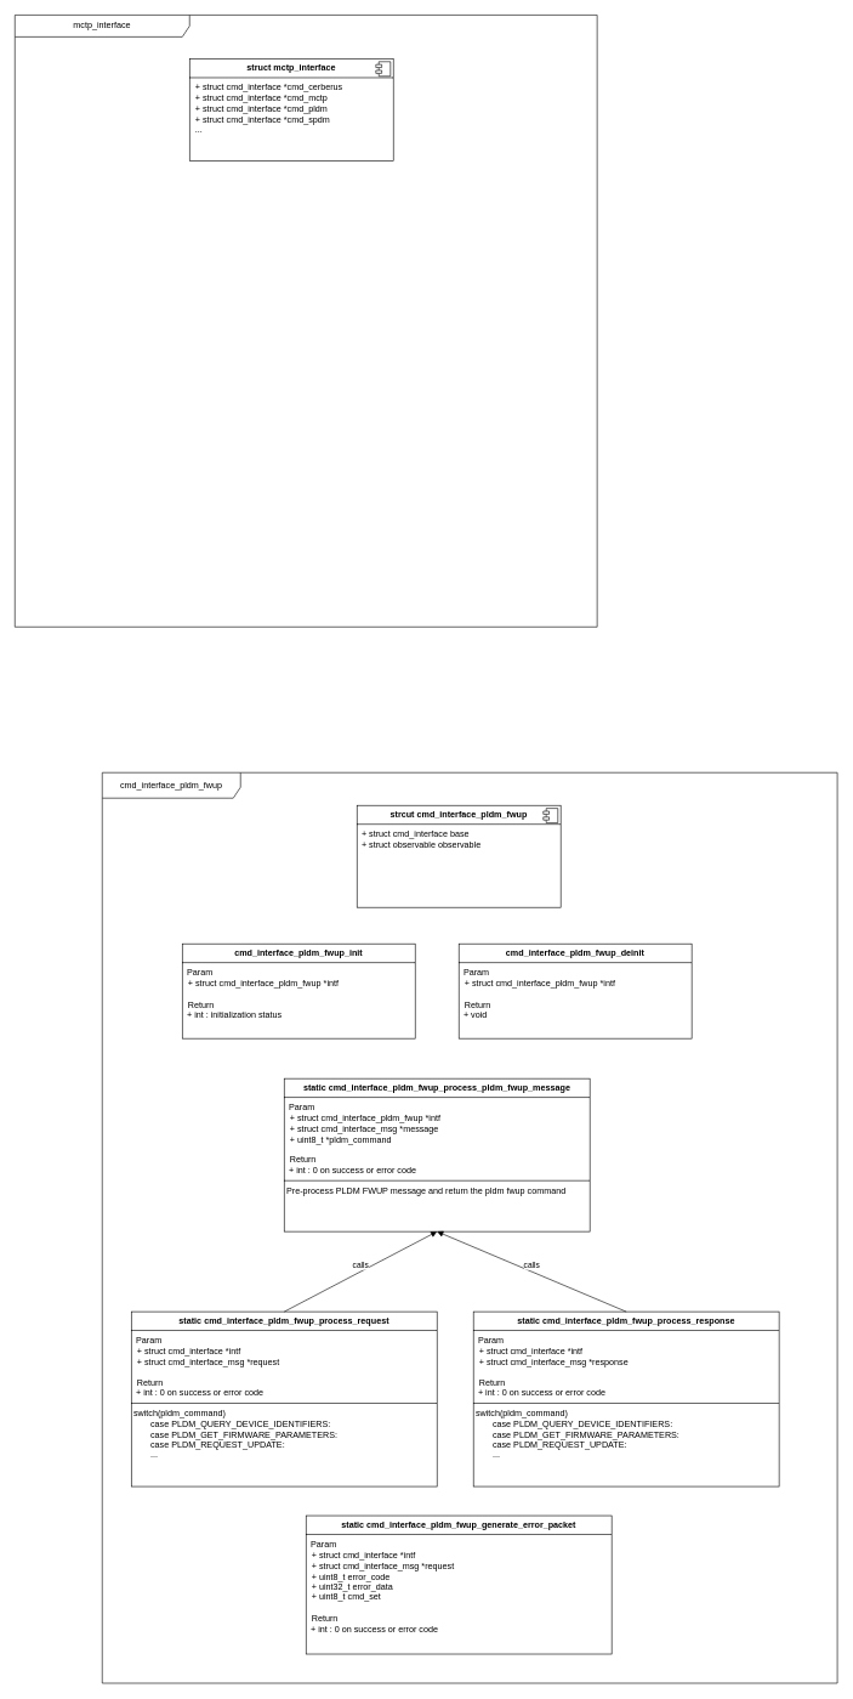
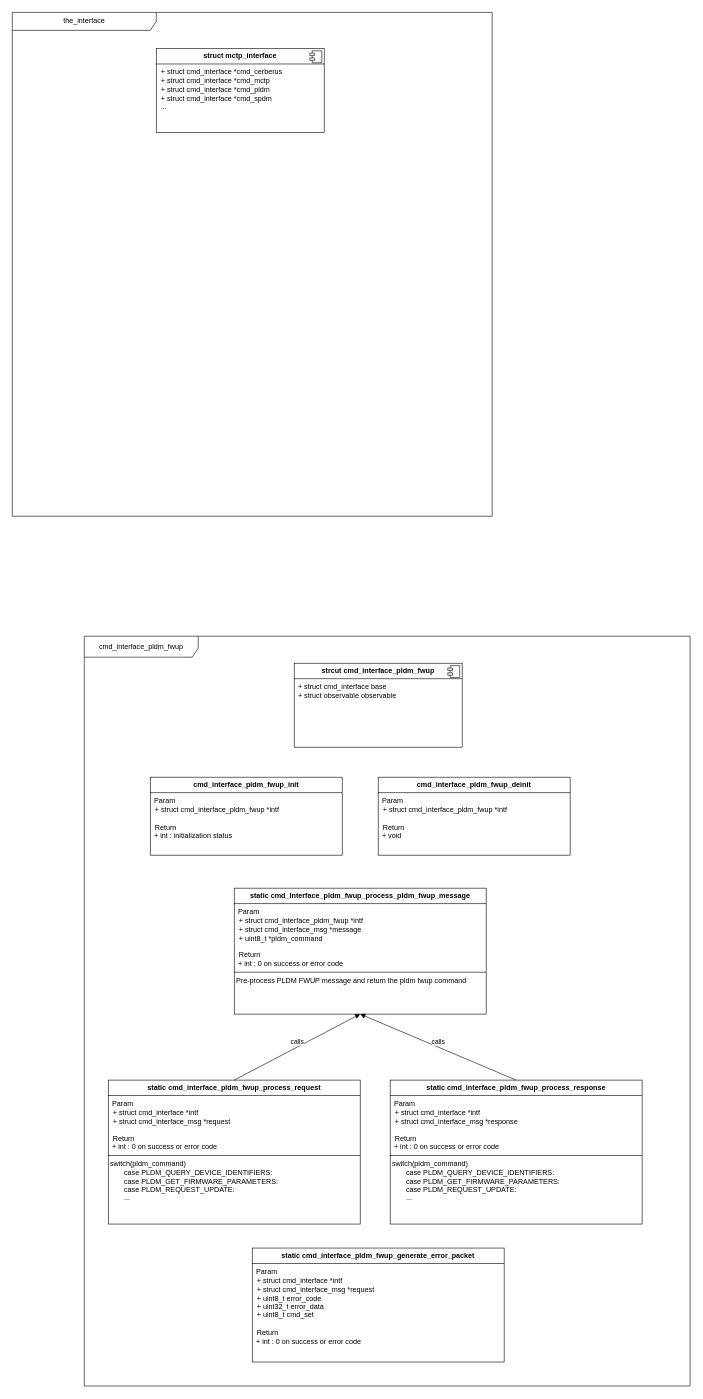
  <mxCell id="0" />
  <mxCell id="1" parent="0" />
- <mxCell id="2" value="mctp_interface" style="shape=umlFrame;whiteSpace=wrap;html=1;pointerEvents=0;width=240;height=30;" parent="1" vertex="1"><mxGeometry x="20" y="20" width="800" height="840" as="geometry" /></mxCell>
+ <mxCell id="2" value="the_interface" style="shape=umlFrame;whiteSpace=wrap;html=1;pointerEvents=0;width=240;height=30;" parent="1" vertex="1"><mxGeometry x="20" y="20" width="800" height="840" as="geometry" /></mxCell>
  <mxCell id="3" value="&lt;p style=&quot;margin:0px;margin-top:6px;text-align:center;&quot;&gt;&lt;b&gt;struct mctp_interface&lt;br&gt;&lt;/b&gt;&lt;/p&gt;&lt;hr size=&quot;1&quot; style=&quot;border-style:solid;&quot;&gt;&lt;p style=&quot;margin:0px;margin-left:8px;&quot;&gt;+ struct cmd_interface *cmd_cerberus&lt;br&gt;+ struct cmd_interface *cmd_mctp&lt;/p&gt;&lt;p style=&quot;margin:0px;margin-left:8px;&quot;&gt;+ struct cmd_interface *cmd_pldm&lt;/p&gt;&lt;p style=&quot;margin:0px;margin-left:8px;&quot;&gt;+ struct cmd_interface *cmd_spdm&lt;/p&gt;&lt;p style=&quot;margin:0px;margin-left:8px;&quot;&gt;...&lt;br&gt;&lt;/p&gt;" style="align=left;overflow=fill;html=1;dropTarget=0;whiteSpace=wrap;" vertex="1" parent="1"><mxGeometry x="260" y="80" width="280" height="140" as="geometry" /></mxCell>
  <mxCell id="4" value="" style="shape=component;jettyWidth=8;jettyHeight=4;" vertex="1" parent="3"><mxGeometry x="1" width="20" height="20" relative="1" as="geometry"><mxPoint x="-24" y="4" as="offset" /></mxGeometry></mxCell>
  <mxCell id="5" value="" style="group" vertex="1" connectable="0" parent="1"><mxGeometry x="140" y="1060" width="1010" height="1250" as="geometry" /></mxCell>
  <mxCell id="6" value="&lt;p style=&quot;margin:0px;margin-top:6px;text-align:center;&quot;&gt;&lt;b&gt;strcut cmd_interface_pldm_fwup&lt;/b&gt;&lt;/p&gt;&lt;hr size=&quot;1&quot; style=&quot;border-style:solid;&quot;&gt;&lt;div&gt;&amp;nbsp; + struct cmd_interface base&lt;/div&gt;&lt;div&gt;&amp;nbsp; + struct observable observable&lt;br&gt;&lt;/div&gt;" style="align=left;overflow=fill;html=1;dropTarget=0;whiteSpace=wrap;" parent="5" vertex="1"><mxGeometry x="350" y="45" width="280" height="140" as="geometry" /></mxCell>
  <mxCell id="7" value="" style="shape=component;jettyWidth=8;jettyHeight=4;" parent="6" vertex="1"><mxGeometry x="1" width="20" height="20" relative="1" as="geometry"><mxPoint x="-24" y="4" as="offset" /></mxGeometry></mxCell>
  <mxCell id="8" value="&lt;div&gt;cmd_interface_pldm_fwup&lt;/div&gt;" style="shape=umlFrame;whiteSpace=wrap;html=1;pointerEvents=0;width=190;height=35;" parent="5" vertex="1"><mxGeometry width="1010" height="1250" as="geometry" /></mxCell>
  <mxCell id="9" value="&lt;p style=&quot;margin:0px;margin-top:6px;text-align:center;&quot;&gt;&lt;b&gt;cmd_interface_pldm_fwup_init&lt;/b&gt;&lt;/p&gt;&lt;p style=&quot;margin:0px;margin-top:4px;text-align:center;&quot;&gt;&lt;/p&gt;&lt;hr size=&quot;1&quot; style=&quot;border-style:solid;&quot;&gt;&lt;div style=&quot;height:2px;&quot;&gt;&amp;nbsp; Param&lt;br&gt;&lt;p style=&quot;margin:0px;margin-left:8px;&quot;&gt;+ struct cmd_interface_pldm_fwup *intf&lt;br&gt;&lt;/p&gt;&lt;p style=&quot;margin:0px;margin-left:8px;&quot;&gt;&lt;br&gt;&lt;/p&gt;&lt;p style=&quot;margin:0px;margin-left:8px;&quot;&gt;Return&lt;/p&gt;&amp;nbsp; + int : initialization status&lt;/div&gt;" style="verticalAlign=top;align=left;overflow=fill;html=1;whiteSpace=wrap;" parent="5" vertex="1"><mxGeometry x="110" y="235" width="320" height="130" as="geometry" /></mxCell>
  <mxCell id="10" value="&lt;p style=&quot;margin:0px;margin-top:6px;text-align:center;&quot;&gt;&lt;b&gt;cmd_interface_pldm_fwup_deinit&lt;/b&gt;&lt;/p&gt;&lt;p style=&quot;margin:0px;margin-top:4px;text-align:center;&quot;&gt;&lt;/p&gt;&lt;hr size=&quot;1&quot; style=&quot;border-style:solid;&quot;&gt;&lt;div style=&quot;height:2px;&quot;&gt;&amp;nbsp; Param&lt;br&gt;&lt;p style=&quot;margin:0px;margin-left:8px;&quot;&gt;+ struct cmd_interface_pldm_fwup *intf&lt;br&gt;&lt;/p&gt;&lt;p style=&quot;margin:0px;margin-left:8px;&quot;&gt;&lt;br&gt;&lt;/p&gt;&lt;p style=&quot;margin:0px;margin-left:8px;&quot;&gt;Return&lt;/p&gt;&amp;nbsp; + void&lt;br&gt;&lt;/div&gt;" style="verticalAlign=top;align=left;overflow=fill;html=1;whiteSpace=wrap;" parent="5" vertex="1"><mxGeometry x="490" y="235" width="320" height="130" as="geometry" /></mxCell>
  <mxCell id="11" value="&lt;p style=&quot;margin:0px;margin-top:6px;text-align:center;&quot;&gt;&lt;b&gt;static cmd_interface_pldm_fwup_process_pldm_fwup_message&lt;/b&gt;&lt;/p&gt;&lt;p style=&quot;margin:0px;margin-top:4px;text-align:center;&quot;&gt;&lt;/p&gt;&lt;hr size=&quot;1&quot; style=&quot;border-style:solid;&quot;&gt;&amp;nbsp; Param&lt;br&gt;&lt;p style=&quot;margin:0px;margin-left:8px;&quot;&gt;+ struct cmd_interface_pldm_fwup *intf&lt;/p&gt;&lt;p style=&quot;margin:0px;margin-left:8px;&quot;&gt;+ struct cmd_interface_msg *message&lt;/p&gt;&lt;p style=&quot;margin:0px;margin-left:8px;&quot;&gt;+ uint8_t *pldm_command&lt;br&gt;&lt;/p&gt;&lt;p style=&quot;margin:0px;margin-left:8px;&quot;&gt;&lt;br&gt;&lt;/p&gt;&lt;p style=&quot;margin:0px;margin-left:8px;&quot;&gt;Return&lt;/p&gt;&amp;nbsp; + int : 0 on success or error code&lt;p style=&quot;margin:0px;margin-left:4px;&quot;&gt;&lt;/p&gt;&lt;hr size=&quot;1&quot; style=&quot;border-style:solid;&quot;&gt;&amp;nbsp;Pre-process PLDM FWUP message and return the pldm fwup command" style="verticalAlign=top;align=left;overflow=fill;html=1;whiteSpace=wrap;" parent="5" vertex="1"><mxGeometry x="250" y="420" width="420" height="210" as="geometry" /></mxCell>
  <mxCell id="12" value="&lt;p style=&quot;margin:0px;margin-top:6px;text-align:center;&quot;&gt;&lt;b&gt;static cmd_interface_pldm_fwup_process_request&lt;/b&gt;&lt;/p&gt;&lt;p style=&quot;margin:0px;margin-top:4px;text-align:center;&quot;&gt;&lt;/p&gt;&lt;hr size=&quot;1&quot; style=&quot;border-style:solid;&quot;&gt;&amp;nbsp; Param&lt;br&gt;&lt;p style=&quot;margin:0px;margin-left:8px;&quot;&gt;+ struct cmd_interface *intf&lt;/p&gt;&lt;p style=&quot;margin:0px;margin-left:8px;&quot;&gt;+ struct cmd_interface_msg *request&lt;/p&gt;&lt;p style=&quot;margin:0px;margin-left:8px;&quot;&gt;&lt;br&gt;&lt;/p&gt;&lt;p style=&quot;margin:0px;margin-left:8px;&quot;&gt;Return&lt;/p&gt;&amp;nbsp; + int : 0 on success or error code&lt;p style=&quot;margin:0px;margin-left:4px;&quot;&gt;&lt;/p&gt;&lt;hr size=&quot;1&quot; style=&quot;border-style:solid;&quot;&gt;&lt;div&gt;&amp;nbsp;switch(pldm_command)&lt;/div&gt;&lt;div&gt;&lt;span style=&quot;white-space: pre;&quot;&gt;&#09;&lt;/span&gt;case PLDM_QUERY_DEVICE_IDENTIFIERS:&lt;/div&gt;&lt;div&gt;&lt;span style=&quot;white-space: pre;&quot;&gt;&#09;&lt;/span&gt;case PLDM_GET_FIRMWARE_PARAMETERS:&lt;/div&gt;&lt;div&gt;&lt;span style=&quot;white-space: pre;&quot;&gt;&#09;&lt;/span&gt;case PLDM_REQUEST_UPDATE:&lt;/div&gt;&lt;div&gt;&lt;span style=&quot;white-space: pre;&quot;&gt;&#09;&lt;/span&gt;...&lt;/div&gt;&lt;div&gt;&lt;span style=&quot;white-space: pre;&quot;&gt;&#09;&lt;/span&gt;&lt;br&gt;&lt;/div&gt;" style="verticalAlign=top;align=left;overflow=fill;html=1;whiteSpace=wrap;" parent="5" vertex="1"><mxGeometry x="40" y="740" width="420" height="240" as="geometry" /></mxCell>
  <mxCell id="13" value="&lt;p style=&quot;margin:0px;margin-top:6px;text-align:center;&quot;&gt;&lt;b&gt;static cmd_interface_pldm_fwup_process_response&lt;/b&gt;&lt;/p&gt;&lt;p style=&quot;margin:0px;margin-top:4px;text-align:center;&quot;&gt;&lt;/p&gt;&lt;hr size=&quot;1&quot; style=&quot;border-style:solid;&quot;&gt;&amp;nbsp; Param&lt;br&gt;&lt;p style=&quot;margin:0px;margin-left:8px;&quot;&gt;+ struct cmd_interface *intf&lt;/p&gt;&lt;p style=&quot;margin:0px;margin-left:8px;&quot;&gt;+ struct cmd_interface_msg *response&lt;/p&gt;&lt;p style=&quot;margin:0px;margin-left:8px;&quot;&gt;&lt;br&gt;&lt;/p&gt;&lt;p style=&quot;margin:0px;margin-left:8px;&quot;&gt;Return&lt;/p&gt;&amp;nbsp; + int : 0 on success or error code&lt;p style=&quot;margin:0px;margin-left:4px;&quot;&gt;&lt;/p&gt;&lt;hr size=&quot;1&quot; style=&quot;border-style:solid;&quot;&gt;&lt;div&gt;&amp;nbsp;switch(pldm_command)&lt;/div&gt;&lt;div&gt;&lt;span style=&quot;white-space: pre;&quot;&gt;&#09;&lt;/span&gt;case PLDM_QUERY_DEVICE_IDENTIFIERS:&lt;/div&gt;&lt;div&gt;&lt;span style=&quot;white-space: pre;&quot;&gt;&#09;&lt;/span&gt;case PLDM_GET_FIRMWARE_PARAMETERS:&lt;/div&gt;&lt;div&gt;&lt;span style=&quot;white-space: pre;&quot;&gt;&#09;&lt;/span&gt;case PLDM_REQUEST_UPDATE:&lt;/div&gt;&lt;div&gt;&lt;span style=&quot;white-space: pre;&quot;&gt;&#09;&lt;/span&gt;...&lt;/div&gt;&lt;div&gt;&lt;span style=&quot;white-space: pre;&quot;&gt;&#09;&lt;/span&gt;&lt;br&gt;&lt;/div&gt;" style="verticalAlign=top;align=left;overflow=fill;html=1;whiteSpace=wrap;" parent="5" vertex="1"><mxGeometry x="510" y="740" width="420" height="240" as="geometry" /></mxCell>
  <mxCell id="14" value="calls" style="html=1;verticalAlign=bottom;endArrow=block;curved=0;rounded=0;entryX=0.5;entryY=1;entryDx=0;entryDy=0;exitX=0.5;exitY=0;exitDx=0;exitDy=0;" parent="5" source="12" target="11" edge="1"><mxGeometry width="80" relative="1" as="geometry"><mxPoint x="410" y="1025" as="sourcePoint" /><mxPoint x="490" y="1025" as="targetPoint" /></mxGeometry></mxCell>
  <mxCell id="15" value="calls" style="html=1;verticalAlign=bottom;endArrow=block;curved=0;rounded=0;entryX=0.5;entryY=1;entryDx=0;entryDy=0;exitX=0.5;exitY=0;exitDx=0;exitDy=0;" parent="5" source="13" target="11" edge="1"><mxGeometry width="80" relative="1" as="geometry"><mxPoint x="350" y="975" as="sourcePoint" /><mxPoint x="580" y="845" as="targetPoint" /></mxGeometry></mxCell>
  <mxCell id="16" value="&lt;p style=&quot;margin:0px;margin-top:6px;text-align:center;&quot;&gt;&lt;b&gt;static cmd_interface_pldm_fwup_generate_error_packet&lt;/b&gt;&lt;/p&gt;&lt;p style=&quot;margin:0px;margin-top:4px;text-align:center;&quot;&gt;&lt;/p&gt;&lt;hr size=&quot;1&quot; style=&quot;border-style:solid;&quot;&gt;&amp;nbsp; Param&lt;br&gt;&lt;p style=&quot;margin:0px;margin-left:8px;&quot;&gt;+ struct cmd_interface *intf&lt;/p&gt;&lt;p style=&quot;margin:0px;margin-left:8px;&quot;&gt;+ struct cmd_interface_msg *request&lt;/p&gt;&lt;p style=&quot;margin:0px;margin-left:8px;&quot;&gt;+ uint8_t error_code&lt;/p&gt;&lt;p style=&quot;margin:0px;margin-left:8px;&quot;&gt;+ uint32_t error_data&lt;/p&gt;&lt;p style=&quot;margin:0px;margin-left:8px;&quot;&gt;+ uint8_t cmd_set&lt;br&gt;&lt;/p&gt;&lt;p style=&quot;margin:0px;margin-left:8px;&quot;&gt;&lt;br&gt;&lt;/p&gt;&lt;p style=&quot;margin:0px;margin-left:8px;&quot;&gt;Return&lt;/p&gt;&amp;nbsp; + int : 0 on success or error code&lt;p style=&quot;margin:0px;margin-left:4px;&quot;&gt;&lt;/p&gt;&lt;br&gt;&lt;div&gt;&lt;span style=&quot;white-space: pre;&quot;&gt;&#09;&lt;/span&gt;&lt;br&gt;&lt;/div&gt;" style="verticalAlign=top;align=left;overflow=fill;html=1;whiteSpace=wrap;" parent="5" vertex="1"><mxGeometry x="280" y="1020" width="420" height="190" as="geometry" /></mxCell>
